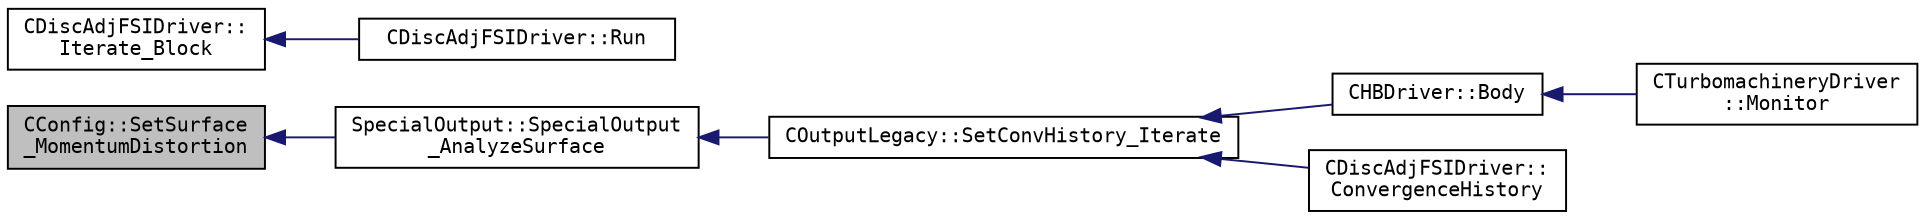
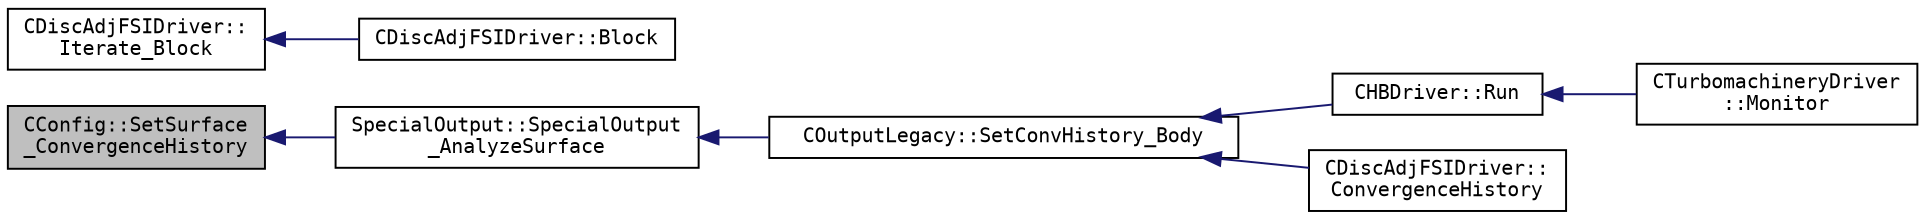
  digraph {
    fontname="DejaVu Sans Mono"
    rankdir=LR
    node [color=black fillcolor=white fontname="DejaVu Sans Mono" fontsize=10 shape=record style=filled]
    edge [color=midnightblue dir=back fontname="DejaVu Sans Mono" fontsize=10 labelfontname=Helvetica labelfontsize=10 style=solid]
-   n1 [fillcolor=grey75 fontcolor=black height=0.2 label="CConfig::SetSurface\l_MomentumDistortion" width=0.4]
+   n1 [fillcolor=grey75 fontcolor=black height=0.2 label="CConfig::SetSurface\l_ConvergenceHistory" width=0.4]
    n2 [height=0.2 label="SpecialOutput::SpecialOutput\l_AnalyzeSurface" width=0.4]
-   n3 [height=0.2 label="COutputLegacy::SetConvHistory_Iterate" width=0.4]
-   n4 [height=0.2 label="CHBDriver::Body" width=0.4]
+   n3 [height=0.2 label="COutputLegacy::SetConvHistory_Body" width=0.4]
+   n4 [height=0.2 label="CHBDriver::Run" width=0.4]
    n5 [height=0.2 label="CDiscAdjFSIDriver::\lConvergenceHistory" width=0.4]
    n6 [height=0.2 label="CTurbomachineryDriver\l::Monitor" width=0.4]
    n7 [height=0.2 label="CDiscAdjFSIDriver::\lIterate_Block" width=0.4]
-   n8 [height=0.2 label="CDiscAdjFSIDriver::Run" width=0.4]
+   n8 [height=0.2 label="CDiscAdjFSIDriver::Block" width=0.4]
    n1 -> n2
    n2 -> n3
    n3 -> n4
    n3 -> n5
    n4 -> n6
    n7 -> n8
  }
